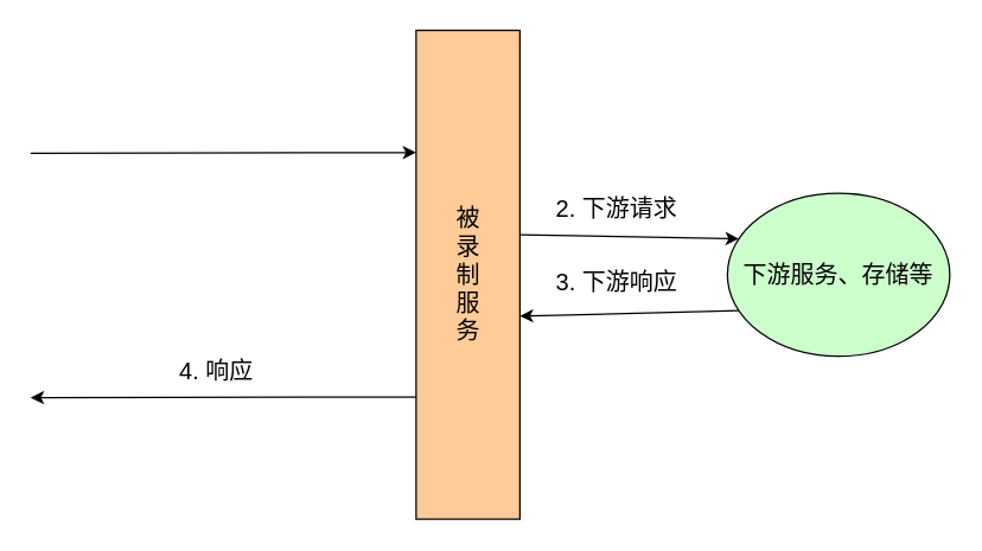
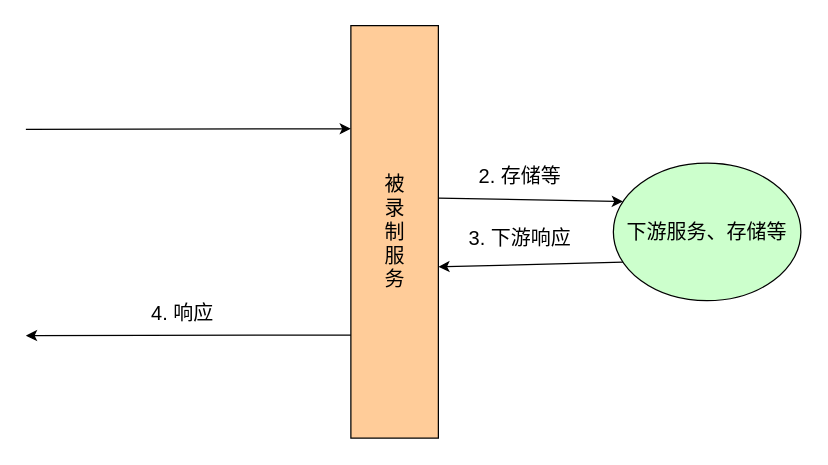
  <mxCell id="0" />
  <mxCell id="1" parent="0" />
  <mxCell id="2" value="" style="rounded=0;whiteSpace=wrap;html=1;fillColor=#FFCC99;" vertex="1" parent="1"><mxGeometry x="280" y="20" width="70" height="330" as="geometry" /></mxCell>
  <mxCell id="3" value="&lt;font style=&quot;font-size: 16px&quot;&gt;被录制服务&lt;/font&gt;" style="text;html=1;strokeColor=none;fillColor=none;align=center;verticalAlign=middle;whiteSpace=wrap;rounded=0;" vertex="1" parent="1"><mxGeometry x="302.5" y="75" width="25" height="220" as="geometry" /></mxCell>
  <mxCell id="4" value="" style="endArrow=classic;html=1;rounded=0;fontSize=16;entryX=0;entryY=0.25;entryDx=0;entryDy=0;" edge="1" parent="1" target="2"><mxGeometry width="50" height="50" relative="1" as="geometry"><mxPoint x="20" y="103" as="sourcePoint" /><mxPoint x="70" y="130" as="targetPoint" /></mxGeometry></mxCell>
  <mxCell id="5" value="" style="endArrow=classic;html=1;rounded=0;fontSize=16;exitX=0;exitY=0.75;exitDx=0;exitDy=0;" edge="1" parent="1" source="2"><mxGeometry width="50" height="50" relative="1" as="geometry"><mxPoint x="0" y="360" as="sourcePoint" /><mxPoint x="20" y="268" as="targetPoint" /></mxGeometry></mxCell>
  <mxCell id="6" value="4. 响应" style="text;html=1;align=center;verticalAlign=middle;resizable=0;points=[];autosize=1;strokeColor=none;fillColor=none;fontSize=16;" vertex="1" parent="1"><mxGeometry x="110" y="240" width="70" height="20" as="geometry" /></mxCell>
  <mxCell id="7" value="下游服务、存储等" style="ellipse;whiteSpace=wrap;html=1;fontSize=16;fillColor=#CCFFCC;" vertex="1" parent="1"><mxGeometry x="490" y="130" width="150" height="110" as="geometry" /></mxCell>
  <mxCell id="8" value="" style="endArrow=classic;html=1;rounded=0;fontSize=16;entryX=0;entryY=0.25;entryDx=0;entryDy=0;" edge="1" parent="1" target="7"><mxGeometry width="50" height="50" relative="1" as="geometry"><mxPoint x="350" y="158" as="sourcePoint" /><mxPoint x="670" y="100" as="targetPoint" /></mxGeometry></mxCell>
  <mxCell id="9" value="" style="endArrow=classic;html=1;rounded=0;fontSize=16;exitX=0;exitY=0.75;exitDx=0;exitDy=0;" edge="1" parent="1" source="7"><mxGeometry width="50" height="50" relative="1" as="geometry"><mxPoint x="390" y="270.5" as="sourcePoint" /><mxPoint x="350" y="213" as="targetPoint" /></mxGeometry></mxCell>
- <mxCell id="10" value="2. 下游请求" style="text;html=1;align=center;verticalAlign=middle;resizable=0;points=[];autosize=1;strokeColor=none;fillColor=none;fontSize=16;" vertex="1" parent="1"><mxGeometry x="365" y="130" width="100" height="20" as="geometry" /></mxCell>
+ <mxCell id="10" value="2. 存储等" style="text;html=1;align=center;verticalAlign=middle;resizable=0;points=[];autosize=1;strokeColor=none;fillColor=none;fontSize=16;" vertex="1" parent="1"><mxGeometry x="365" y="130" width="100" height="20" as="geometry" /></mxCell>
  <mxCell id="11" value="3. 下游响应" style="text;html=1;align=center;verticalAlign=middle;resizable=0;points=[];autosize=1;strokeColor=none;fillColor=none;fontSize=16;" vertex="1" parent="1"><mxGeometry x="365" y="180" width="100" height="20" as="geometry" /></mxCell>
